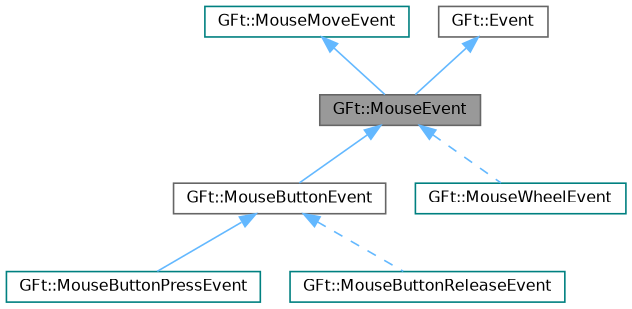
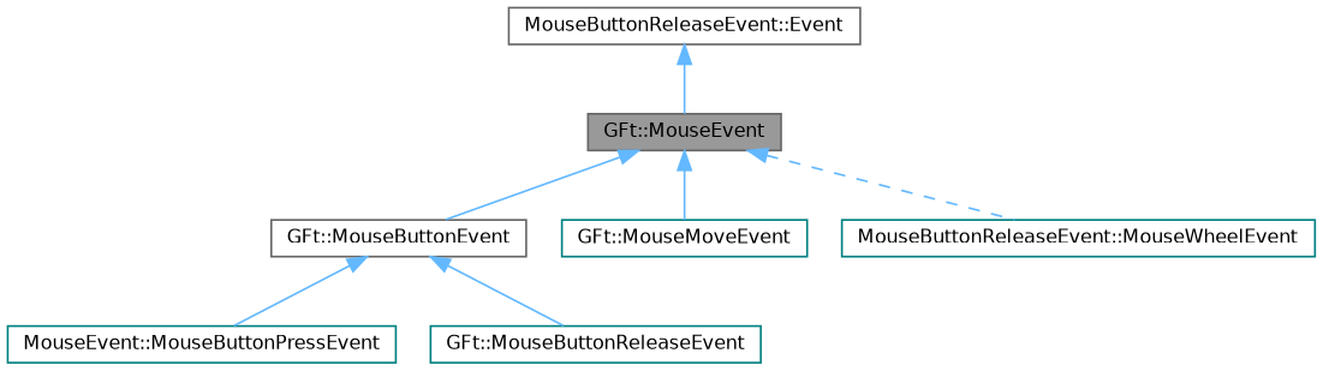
  digraph {
    node [color=teal fillcolor=white fontname=Helvetica fontsize=10 shape=box style=filled]
    edge [color=steelblue1 dir=back fontname=Helvetica fontsize=10 labelfontname=Helvetica labelfontsize=10 style=solid]
    n1 [color=gray40 fillcolor=grey60 fontcolor=black height=0.2 label="GFt::MouseEvent" width=0.4]
    n2 [color=gray40 height=0.2 label="GFt::MouseButtonEvent" width=0.4]
    n3 [height=0.2 label="GFt::MouseMoveEvent" width=0.4]
-   n4 [height=0.2 label="GFt::MouseWheelEvent" width=0.4]
-   n5 [height=0.2 label="GFt::MouseButtonPressEvent" width=0.4]
+   n4 [height=0.2 label="MouseButtonReleaseEvent::MouseWheelEvent" width=0.4]
+   n5 [height=0.2 label="MouseEvent::MouseButtonPressEvent" width=0.4]
    n6 [height=0.2 label="GFt::MouseButtonReleaseEvent" width=0.4]
-   n7 [color=gray40 height=0.2 label="GFt::Event" width=0.4]
+   n7 [color=gray40 height=0.2 label="MouseButtonReleaseEvent::Event" width=0.4]
    n1 -> n2
-   n3 -> n1
+   n1 -> n3
    n1 -> n4 [style=dashed]
    n2 -> n5
-   n2 -> n6 [style=dashed]
+   n2 -> n6
    n7 -> n1
  }
